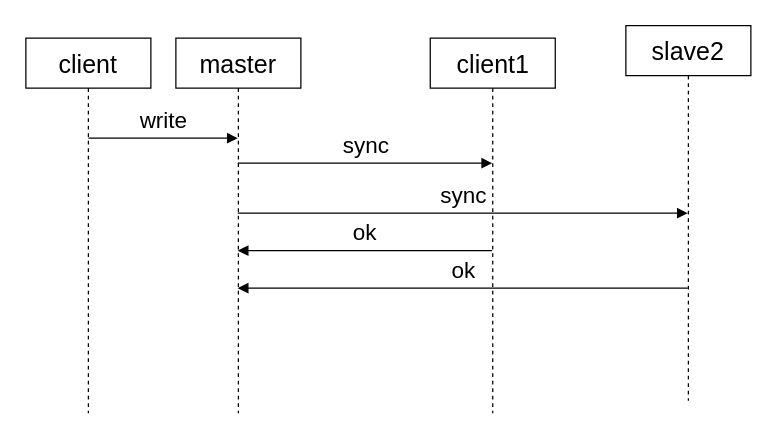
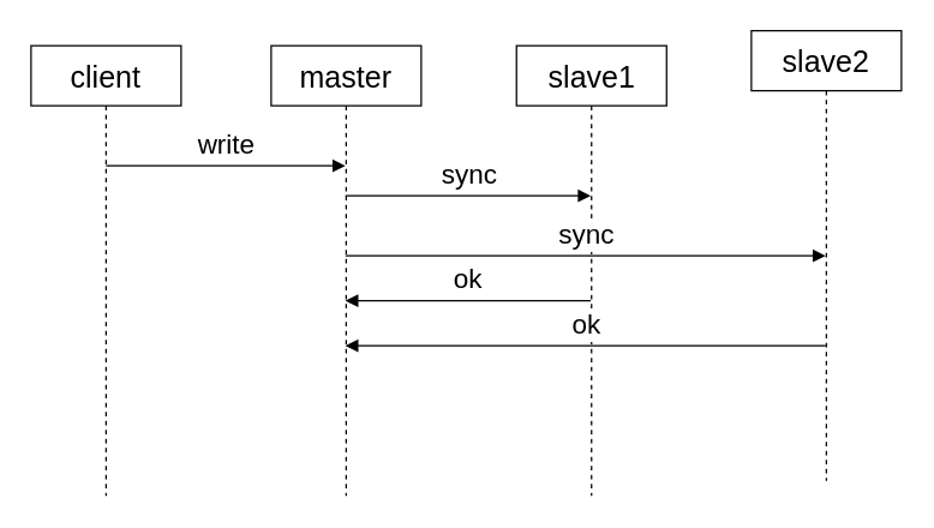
  <mxCell id="0" />
  <mxCell id="1" parent="0" />
  <mxCell id="2" value="&lt;font style=&quot;font-size: 20px&quot;&gt;client&lt;/font&gt;" style="shape=umlLifeline;perimeter=lifelinePerimeter;whiteSpace=wrap;html=1;container=1;collapsible=0;recursiveResize=0;outlineConnect=0;" parent="1" vertex="1"><mxGeometry x="20" y="30" width="100" height="300" as="geometry" /></mxCell>
  <mxCell id="3" value="&lt;font style=&quot;font-size: 18px&quot;&gt;write&lt;/font&gt;" style="html=1;verticalAlign=bottom;endArrow=block;" parent="2" target="4" edge="1"><mxGeometry width="80" relative="1" as="geometry"><mxPoint x="50" y="80" as="sourcePoint" /><mxPoint x="130" y="80" as="targetPoint" /></mxGeometry></mxCell>
- <mxCell id="4" value="&lt;font style=&quot;font-size: 20px&quot;&gt;master&lt;/font&gt;" style="shape=umlLifeline;perimeter=lifelinePerimeter;whiteSpace=wrap;html=1;container=1;collapsible=0;recursiveResize=0;outlineConnect=0;" parent="1" vertex="1"><mxGeometry x="140" y="30" width="100" height="300" as="geometry" /></mxCell>
- <mxCell id="5" value="&lt;font style=&quot;font-size: 20px&quot;&gt;client1&lt;/font&gt;" style="shape=umlLifeline;perimeter=lifelinePerimeter;whiteSpace=wrap;html=1;container=1;collapsible=0;recursiveResize=0;outlineConnect=0;" parent="1" vertex="1"><mxGeometry x="343.5" y="30" width="100" height="300" as="geometry" /></mxCell>
+ <mxCell id="4" value="&lt;font style=&quot;font-size: 20px&quot;&gt;master&lt;/font&gt;" style="shape=umlLifeline;perimeter=lifelinePerimeter;whiteSpace=wrap;html=1;container=1;collapsible=0;recursiveResize=0;outlineConnect=0;" parent="1" vertex="1"><mxGeometry x="180" y="30" width="100" height="300" as="geometry" /></mxCell>
+ <mxCell id="5" value="&lt;font style=&quot;font-size: 20px&quot;&gt;slave1&lt;/font&gt;" style="shape=umlLifeline;perimeter=lifelinePerimeter;whiteSpace=wrap;html=1;container=1;collapsible=0;recursiveResize=0;outlineConnect=0;" parent="1" vertex="1"><mxGeometry x="343.5" y="30" width="100" height="300" as="geometry" /></mxCell>
  <mxCell id="6" value="&lt;font style=&quot;font-size: 20px&quot;&gt;slave2&lt;/font&gt;" style="shape=umlLifeline;perimeter=lifelinePerimeter;whiteSpace=wrap;html=1;container=1;collapsible=0;recursiveResize=0;outlineConnect=0;" parent="1" vertex="1"><mxGeometry x="500" y="20" width="100" height="300" as="geometry" /></mxCell>
  <mxCell id="7" value="&lt;font style=&quot;font-size: 18px&quot;&gt;sync&lt;/font&gt;" style="html=1;verticalAlign=bottom;endArrow=block;" parent="1" source="4" target="5" edge="1"><mxGeometry width="80" relative="1" as="geometry"><mxPoint x="250" y="520" as="sourcePoint" /><mxPoint x="330" y="520" as="targetPoint" /><Array as="points"><mxPoint x="330" y="130" /></Array></mxGeometry></mxCell>
  <mxCell id="8" value="&lt;font style=&quot;font-size: 18px&quot;&gt;ok&lt;/font&gt;" style="html=1;verticalAlign=bottom;endArrow=block;" parent="1" source="5" target="4" edge="1"><mxGeometry width="80" relative="1" as="geometry"><mxPoint x="240" y="480" as="sourcePoint" /><mxPoint x="240" y="230" as="targetPoint" /><Array as="points"><mxPoint x="380" y="200" /><mxPoint x="290" y="200" /><mxPoint x="270" y="200" /></Array></mxGeometry></mxCell>
  <mxCell id="9" value="&lt;font style=&quot;font-size: 18px&quot;&gt;sync&lt;/font&gt;" style="html=1;verticalAlign=bottom;endArrow=block;" edge="1" parent="1" source="4" target="6"><mxGeometry width="80" relative="1" as="geometry"><mxPoint x="230" y="150" as="sourcePoint" /><mxPoint x="310" y="150" as="targetPoint" /><Array as="points"><mxPoint x="440" y="170" /></Array></mxGeometry></mxCell>
  <mxCell id="10" value="&lt;font style=&quot;font-size: 18px&quot;&gt;ok&lt;/font&gt;" style="html=1;verticalAlign=bottom;endArrow=block;" edge="1" parent="1" source="6" target="4"><mxGeometry width="80" relative="1" as="geometry"><mxPoint x="540" y="250" as="sourcePoint" /><mxPoint x="460" y="530" as="targetPoint" /><Array as="points"><mxPoint x="420" y="230" /></Array></mxGeometry></mxCell>
